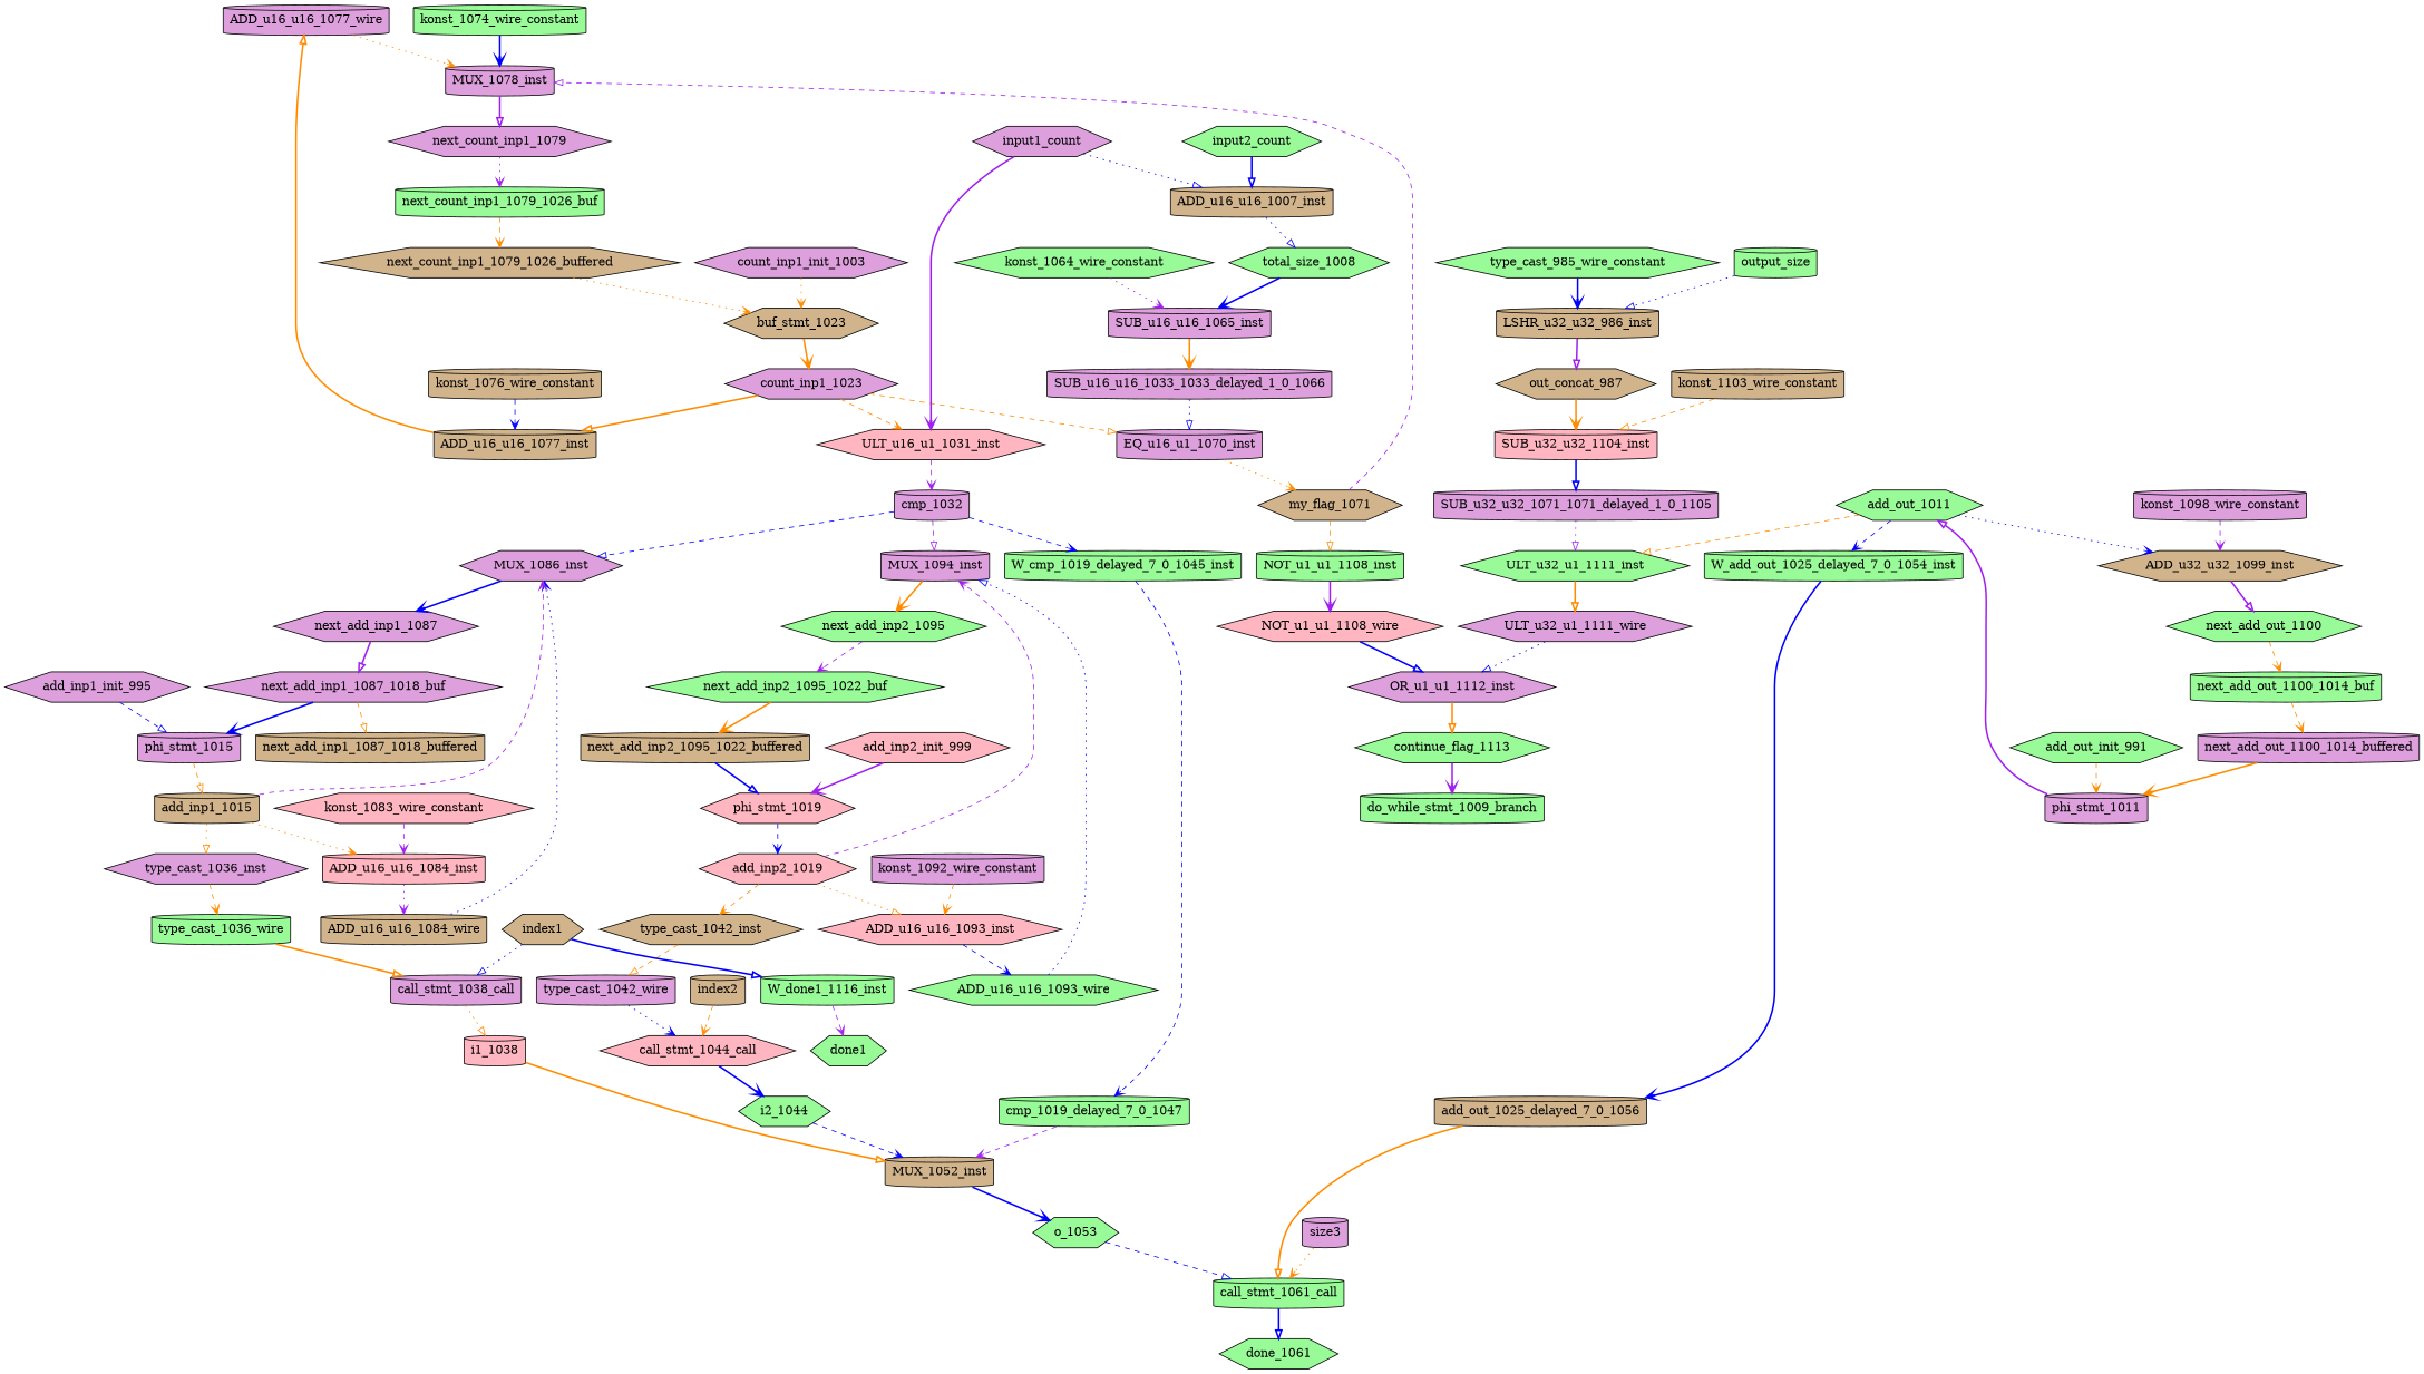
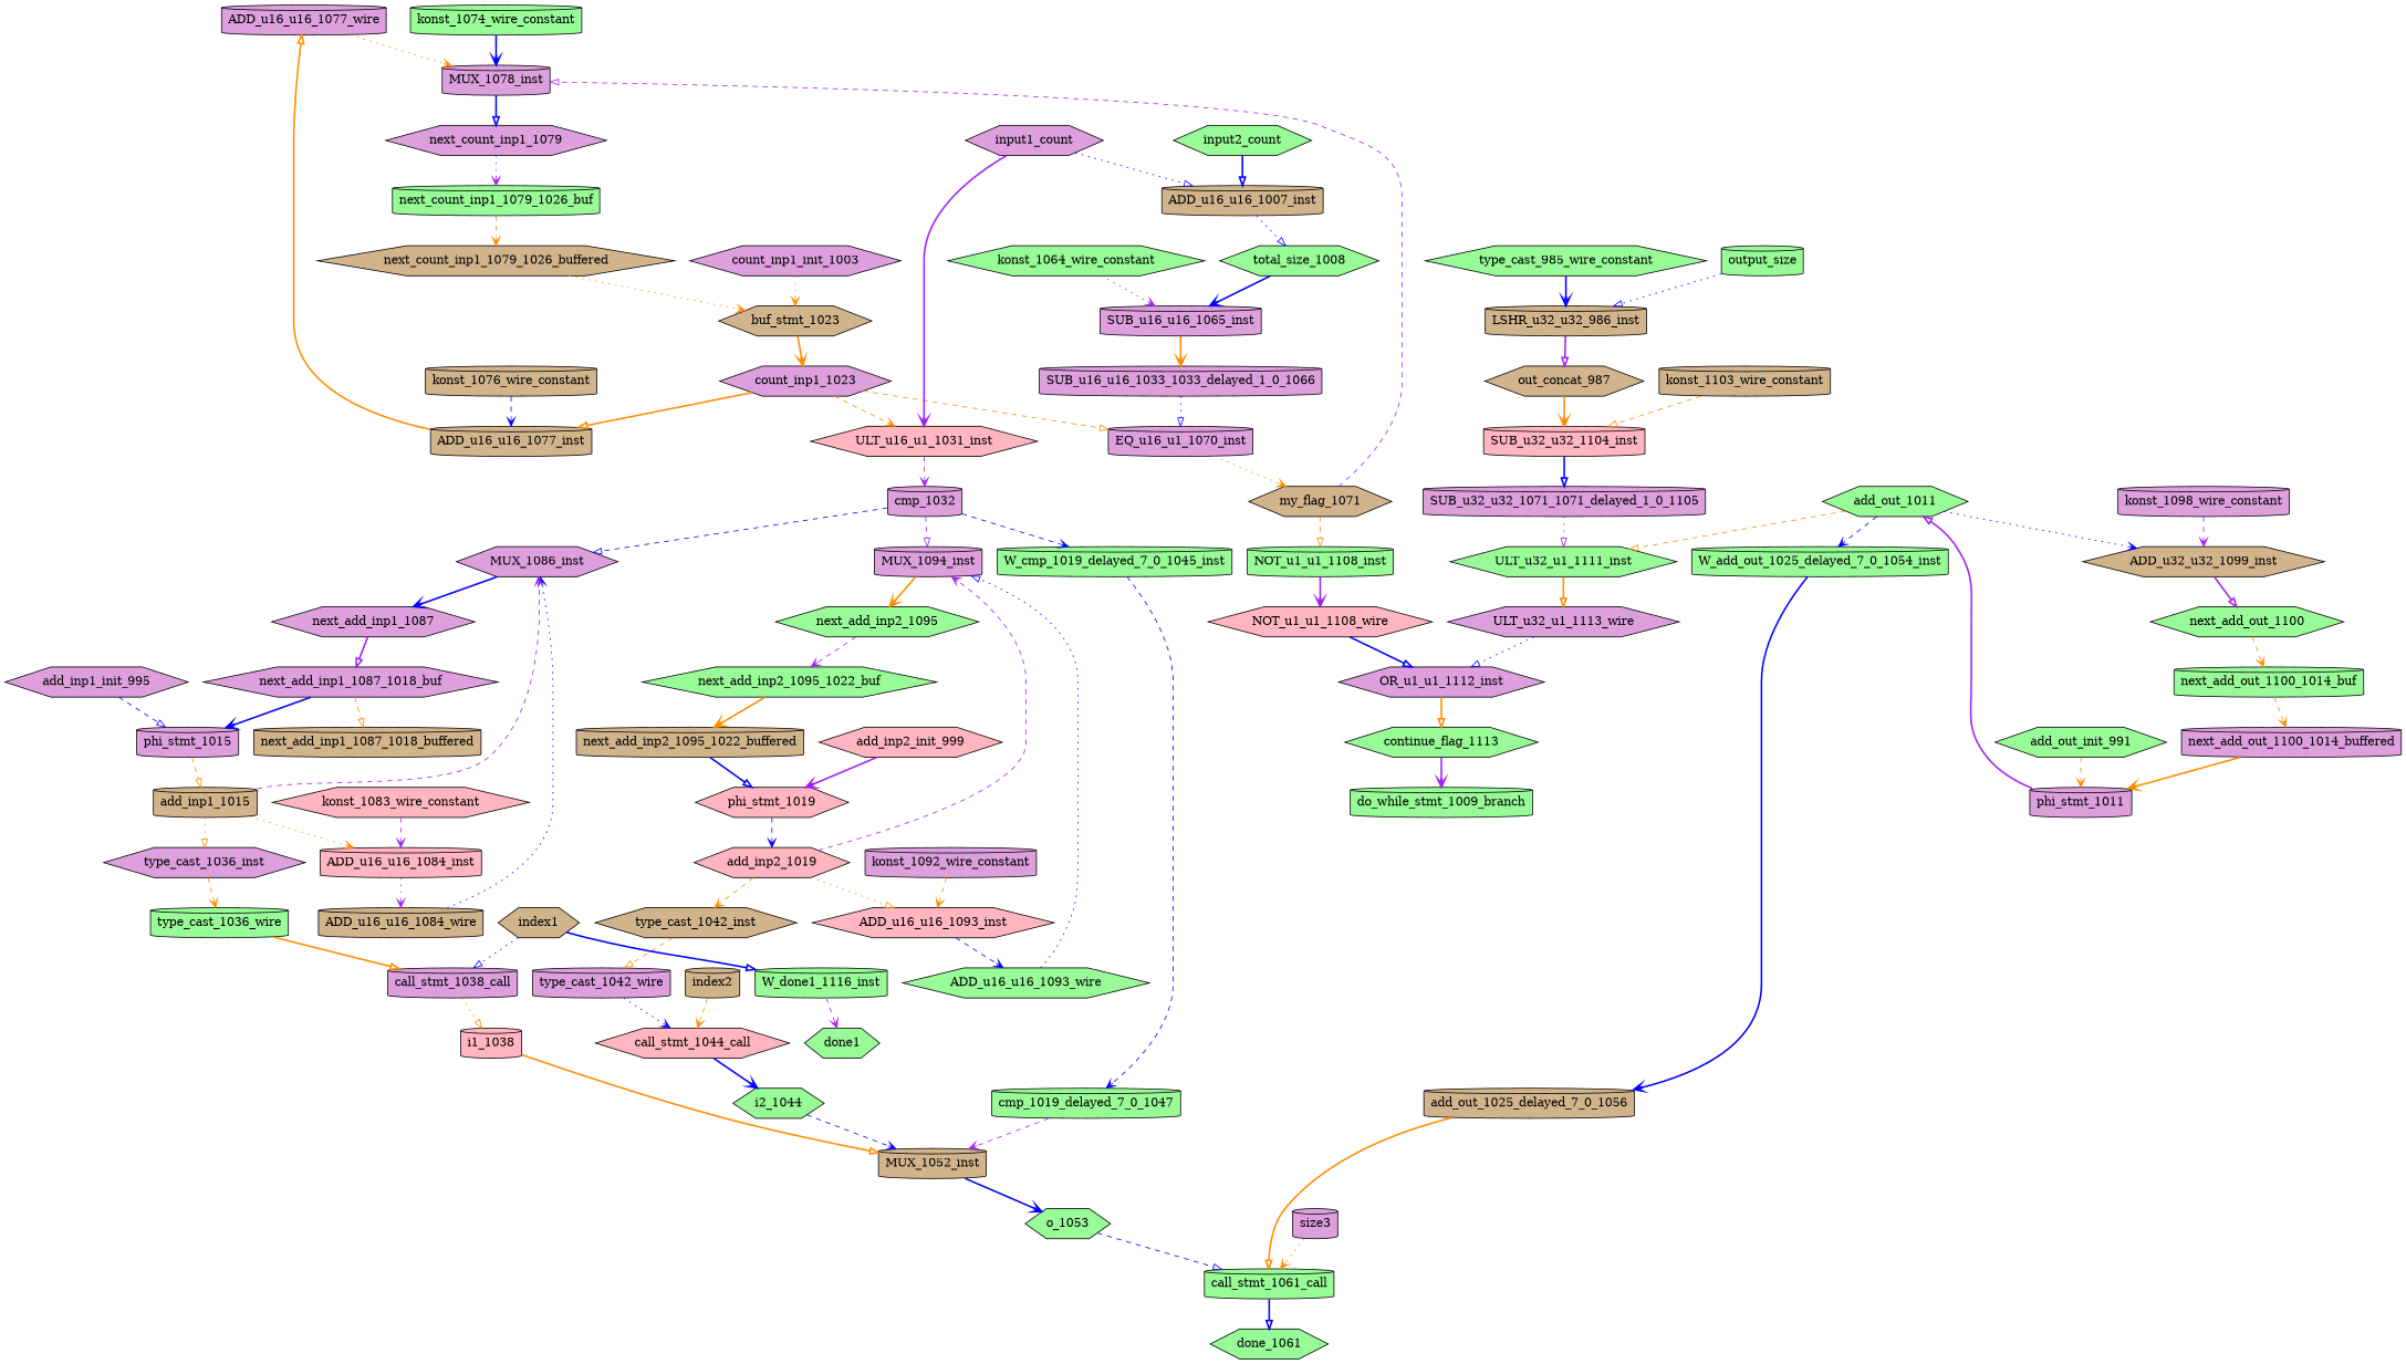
  digraph {
    node [fillcolor=palegreen shape=cylinder style=filled]
    edge [arrowhead=vee color=darkorange style=bold]
    ADD_u16_u16_1077_wire [fillcolor=plum]
    MUX_1078_inst [fillcolor=plum]
    next_count_inp1_1079 [fillcolor=plum shape=hexagon]
    ADD_u16_u16_1084_wire [fillcolor=tan]
    MUX_1086_inst [fillcolor=plum shape=hexagon]
    next_add_inp1_1087 [fillcolor=plum shape=hexagon]
    ADD_u16_u16_1093_wire [shape=hexagon]
    MUX_1094_inst [fillcolor=plum]
    next_add_inp2_1095 [shape=hexagon]
    NOT_u1_u1_1108_wire [fillcolor=lightpink shape=hexagon]
    OR_u1_u1_1112_inst [fillcolor=plum shape=hexagon]
    continue_flag_1113 [shape=hexagon]
    SUB_u16_u16_1033_1033_delayed_1_0_1066 [fillcolor=plum]
    EQ_u16_u1_1070_inst [fillcolor=plum]
    my_flag_1071 [fillcolor=tan shape=hexagon]
    ULT_u32_u1_1111_inst [shape=hexagon]
    SUB_u32_u32_1071_1071_delayed_1_0_1105 [fillcolor=plum]
-   ULT_u32_u1_1111_wire [fillcolor=plum shape=hexagon]
+   ULT_u32_u1_1111_wire [fillcolor=plum shape=hexagon label=ULT_u32_u1_1113_wire]
    add_inp1_1015 [fillcolor=tan]
    ADD_u16_u16_1084_inst [fillcolor=lightpink]
    type_cast_1036_inst [fillcolor=plum shape=hexagon]
    type_cast_1036_wire
    add_inp1_init_995 [fillcolor=plum shape=hexagon]
    phi_stmt_1015 [fillcolor=plum]
    add_inp2_1019 [fillcolor=lightpink shape=hexagon]
    ADD_u16_u16_1093_inst [fillcolor=lightpink shape=hexagon]
    type_cast_1042_inst [fillcolor=tan shape=hexagon]
    type_cast_1042_wire [fillcolor=plum]
    add_inp2_init_999 [fillcolor=lightpink shape=hexagon]
    phi_stmt_1019 [fillcolor=lightpink shape=hexagon]
    add_out_1011 [shape=hexagon]
    ADD_u32_u32_1099_inst [fillcolor=tan shape=hexagon]
    W_add_out_1025_delayed_7_0_1054_inst
    next_add_out_1100 [shape=hexagon]
    add_out_1025_delayed_7_0_1056 [fillcolor=tan]
    call_stmt_1061_call
    done_1061 [shape=hexagon]
    add_out_init_991 [shape=hexagon]
    phi_stmt_1011 [fillcolor=plum]
    cmp_1019_delayed_7_0_1047
    MUX_1052_inst [fillcolor=tan]
    o_1053 [shape=hexagon]
    cmp_1032 [fillcolor=plum]
    W_cmp_1019_delayed_7_0_1045_inst
    do_while_stmt_1009_branch
    count_inp1_1023 [fillcolor=plum shape=hexagon]
    ADD_u16_u16_1077_inst [fillcolor=tan]
    ULT_u16_u1_1031_inst [fillcolor=lightpink shape=hexagon]
    count_inp1_init_1003 [fillcolor=plum shape=hexagon]
    n50 [fillcolor=tan label=buf_stmt_1023 shape=hexagon]
    i1_1038 [fillcolor=lightpink]
    i2_1044 [shape=hexagon]
    konst_1064_wire_constant [shape=hexagon]
    SUB_u16_u16_1065_inst [fillcolor=plum]
    konst_1074_wire_constant
    konst_1076_wire_constant [fillcolor=tan]
    konst_1083_wire_constant [fillcolor=lightpink shape=hexagon]
    konst_1092_wire_constant [fillcolor=plum]
    konst_1098_wire_constant [fillcolor=plum]
    konst_1103_wire_constant [fillcolor=tan]
    SUB_u32_u32_1104_inst [fillcolor=lightpink]
    NOT_u1_u1_1108_inst
    next_add_inp1_1087_1018_buf [fillcolor=plum shape=hexagon]
    next_add_inp1_1087_1018_buffered [fillcolor=tan]
    next_add_inp2_1095_1022_buf [shape=hexagon]
    next_add_inp2_1095_1022_buffered [fillcolor=tan]
    next_add_out_1100_1014_buf
    next_add_out_1100_1014_buffered [fillcolor=plum]
    next_count_inp1_1079_1026_buf
    next_count_inp1_1079_1026_buffered [fillcolor=tan shape=hexagon]
    out_concat_987 [fillcolor=tan shape=hexagon]
    total_size_1008 [shape=hexagon]
    call_stmt_1038_call [fillcolor=plum]
    call_stmt_1044_call [fillcolor=lightpink shape=hexagon]
    type_cast_985_wire_constant [shape=hexagon]
    LSHR_u32_u32_986_inst [fillcolor=tan]
    ADD_u16_u16_1007_inst [fillcolor=tan]
    input1_count [fillcolor=plum shape=hexagon]
    input2_count [shape=hexagon]
    output_size
    W_done1_1116_inst
    done1 [shape=hexagon]
    index1 [fillcolor=tan shape=hexagon]
    index2 [fillcolor=tan]
    n85 [fillcolor=plum label=size3]
    ADD_u16_u16_1077_wire -> MUX_1078_inst [style=dotted]
-   MUX_1078_inst -> next_count_inp1_1079 [arrowhead=onormal color=purple]
+   MUX_1078_inst -> next_count_inp1_1079 [arrowhead=onormal color=blue]
    next_count_inp1_1079 -> next_count_inp1_1079_1026_buf [color=purple style=dotted]
    ADD_u16_u16_1084_wire -> MUX_1086_inst [color=blue style=dotted]
    MUX_1086_inst -> next_add_inp1_1087 [color=blue]
    next_add_inp1_1087 -> next_add_inp1_1087_1018_buf [arrowhead=onormal color=purple]
    ADD_u16_u16_1093_wire -> MUX_1094_inst [arrowhead=onormal color=blue style=dotted]
    MUX_1094_inst -> next_add_inp2_1095
    next_add_inp2_1095 -> next_add_inp2_1095_1022_buf [color=purple style=dashed]
    NOT_u1_u1_1108_wire -> OR_u1_u1_1112_inst [arrowhead=onormal color=blue]
    OR_u1_u1_1112_inst -> continue_flag_1113 [arrowhead=onormal]
    continue_flag_1113 -> do_while_stmt_1009_branch [color=purple]
    SUB_u16_u16_1033_1033_delayed_1_0_1066 -> EQ_u16_u1_1070_inst [arrowhead=onormal color=blue style=dotted]
    EQ_u16_u1_1070_inst -> my_flag_1071 [style=dotted]
    my_flag_1071 -> MUX_1078_inst [arrowhead=onormal color=purple style=dashed]
    my_flag_1071 -> NOT_u1_u1_1108_inst [arrowhead=onormal style=dashed]
    ULT_u32_u1_1111_inst -> ULT_u32_u1_1111_wire [arrowhead=onormal]
    SUB_u32_u32_1071_1071_delayed_1_0_1105 -> ULT_u32_u1_1111_inst [arrowhead=onormal color=purple style=dotted]
    ULT_u32_u1_1111_wire -> OR_u1_u1_1112_inst [arrowhead=onormal color=blue style=dotted]
    add_inp1_1015 -> MUX_1086_inst [color=purple style=dashed]
    add_inp1_1015 -> ADD_u16_u16_1084_inst [style=dotted]
    add_inp1_1015 -> type_cast_1036_inst [arrowhead=onormal style=dotted]
    ADD_u16_u16_1084_inst -> ADD_u16_u16_1084_wire [color=purple style=dotted]
    type_cast_1036_inst -> type_cast_1036_wire [style=dashed]
    type_cast_1036_wire -> call_stmt_1038_call [arrowhead=onormal]
    add_inp1_init_995 -> phi_stmt_1015 [arrowhead=onormal color=blue style=dashed]
    phi_stmt_1015 -> add_inp1_1015 [arrowhead=onormal style=dashed]
    add_inp2_1019 -> MUX_1094_inst [color=purple style=dashed]
    add_inp2_1019 -> ADD_u16_u16_1093_inst [arrowhead=onormal style=dotted]
    add_inp2_1019 -> type_cast_1042_inst [style=dashed]
    ADD_u16_u16_1093_inst -> ADD_u16_u16_1093_wire [color=blue style=dashed]
    type_cast_1042_inst -> type_cast_1042_wire [arrowhead=onormal style=dashed]
    type_cast_1042_wire -> call_stmt_1044_call [color=blue style=dotted]
    add_inp2_init_999 -> phi_stmt_1019 [color=purple]
    phi_stmt_1019 -> add_inp2_1019 [color=blue style=dashed]
    add_out_1011 -> ULT_u32_u1_1111_inst [arrowhead=onormal style=dashed]
    add_out_1011 -> ADD_u32_u32_1099_inst [color=blue style=dotted]
    add_out_1011 -> W_add_out_1025_delayed_7_0_1054_inst [color=blue style=dashed]
    ADD_u32_u32_1099_inst -> next_add_out_1100 [arrowhead=onormal color=purple]
    W_add_out_1025_delayed_7_0_1054_inst -> add_out_1025_delayed_7_0_1056 [color=blue]
    next_add_out_1100 -> next_add_out_1100_1014_buf [style=dashed]
    add_out_1025_delayed_7_0_1056 -> call_stmt_1061_call [arrowhead=onormal]
    call_stmt_1061_call -> done_1061 [arrowhead=onormal color=blue]
    add_out_init_991 -> phi_stmt_1011 [style=dashed]
    phi_stmt_1011 -> add_out_1011 [arrowhead=onormal color=purple]
    cmp_1019_delayed_7_0_1047 -> MUX_1052_inst [color=purple style=dashed]
    MUX_1052_inst -> o_1053 [color=blue]
    o_1053 -> call_stmt_1061_call [arrowhead=onormal color=blue style=dashed]
    cmp_1032 -> MUX_1086_inst [arrowhead=onormal color=blue style=dashed]
    cmp_1032 -> MUX_1094_inst [arrowhead=onormal color=purple style=dashed]
    cmp_1032 -> W_cmp_1019_delayed_7_0_1045_inst [color=blue style=dashed]
    W_cmp_1019_delayed_7_0_1045_inst -> cmp_1019_delayed_7_0_1047 [color=blue style=dashed]
    count_inp1_1023 -> EQ_u16_u1_1070_inst [arrowhead=onormal style=dashed]
    count_inp1_1023 -> ADD_u16_u16_1077_inst [arrowhead=onormal]
    count_inp1_1023 -> ULT_u16_u1_1031_inst [style=dashed]
    ADD_u16_u16_1077_inst -> ADD_u16_u16_1077_wire [arrowhead=onormal]
    ULT_u16_u1_1031_inst -> cmp_1032 [color=purple style=dashed]
    count_inp1_init_1003 -> n50 [style=dotted]
    n50 -> count_inp1_1023
    i1_1038 -> MUX_1052_inst [arrowhead=onormal]
    i2_1044 -> MUX_1052_inst [color=blue style=dashed]
    konst_1064_wire_constant -> SUB_u16_u16_1065_inst [color=purple style=dotted]
    SUB_u16_u16_1065_inst -> SUB_u16_u16_1033_1033_delayed_1_0_1066
    konst_1074_wire_constant -> MUX_1078_inst [color=blue]
    konst_1076_wire_constant -> ADD_u16_u16_1077_inst [color=blue style=dashed]
    konst_1083_wire_constant -> ADD_u16_u16_1084_inst [color=purple style=dashed]
    konst_1092_wire_constant -> ADD_u16_u16_1093_inst [style=dashed]
    konst_1098_wire_constant -> ADD_u32_u32_1099_inst [color=purple style=dashed]
    konst_1103_wire_constant -> SUB_u32_u32_1104_inst [arrowhead=onormal style=dashed]
    SUB_u32_u32_1104_inst -> SUB_u32_u32_1071_1071_delayed_1_0_1105 [arrowhead=onormal color=blue]
    NOT_u1_u1_1108_inst -> NOT_u1_u1_1108_wire [color=purple]
    next_add_inp1_1087_1018_buf -> phi_stmt_1015 [color=blue]
    next_add_inp1_1087_1018_buf -> next_add_inp1_1087_1018_buffered [arrowhead=onormal style=dashed]
    next_add_inp2_1095_1022_buf -> next_add_inp2_1095_1022_buffered
    next_add_inp2_1095_1022_buffered -> phi_stmt_1019 [arrowhead=onormal color=blue]
    next_add_out_1100_1014_buf -> next_add_out_1100_1014_buffered [style=dashed]
    next_add_out_1100_1014_buffered -> phi_stmt_1011
    next_count_inp1_1079_1026_buf -> next_count_inp1_1079_1026_buffered [style=dashed]
    next_count_inp1_1079_1026_buffered -> n50 [style=dotted]
    out_concat_987 -> SUB_u32_u32_1104_inst
    total_size_1008 -> SUB_u16_u16_1065_inst [color=blue]
    call_stmt_1038_call -> i1_1038 [arrowhead=onormal style=dotted]
    call_stmt_1044_call -> i2_1044 [color=blue]
    type_cast_985_wire_constant -> LSHR_u32_u32_986_inst [color=blue]
    LSHR_u32_u32_986_inst -> out_concat_987 [arrowhead=onormal color=purple]
    ADD_u16_u16_1007_inst -> total_size_1008 [arrowhead=onormal color=blue style=dotted]
    input1_count -> ULT_u16_u1_1031_inst [color=purple]
    input1_count -> ADD_u16_u16_1007_inst [arrowhead=onormal color=blue style=dotted]
    input2_count -> ADD_u16_u16_1007_inst [arrowhead=onormal color=blue]
    output_size -> LSHR_u32_u32_986_inst [arrowhead=onormal color=blue style=dotted]
    W_done1_1116_inst -> done1 [color=purple style=dashed]
    index1 -> call_stmt_1038_call [arrowhead=onormal color=blue style=dotted]
    index1 -> W_done1_1116_inst [arrowhead=onormal color=blue]
    index2 -> call_stmt_1044_call [style=dashed]
    n85 -> call_stmt_1061_call [style=dotted]
  }
